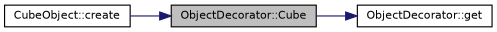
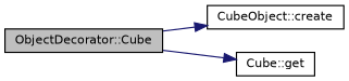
  digraph {
    rankdir=LR
    node [color=black fillcolor=white fontname=Helvetica fontsize=10 shape=record style=filled]
    edge [color=midnightblue fontname=Helvetica fontsize=10 labelfontname=Helvetica labelfontsize=10 style=solid]
    n1 [fillcolor=grey75 fontcolor=black height=0.2 label="ObjectDecorator::Cube" width=0.4]
    n2 [height=0.2 label="CubeObject::create" width=0.4]
-   n3 [height=0.2 label="ObjectDecorator::get" width=0.4]
-   n2 -> n1
+   n3 [height=0.2 label="Cube::get" width=0.4]
+   n1 -> n2
    n1 -> n3
  }
